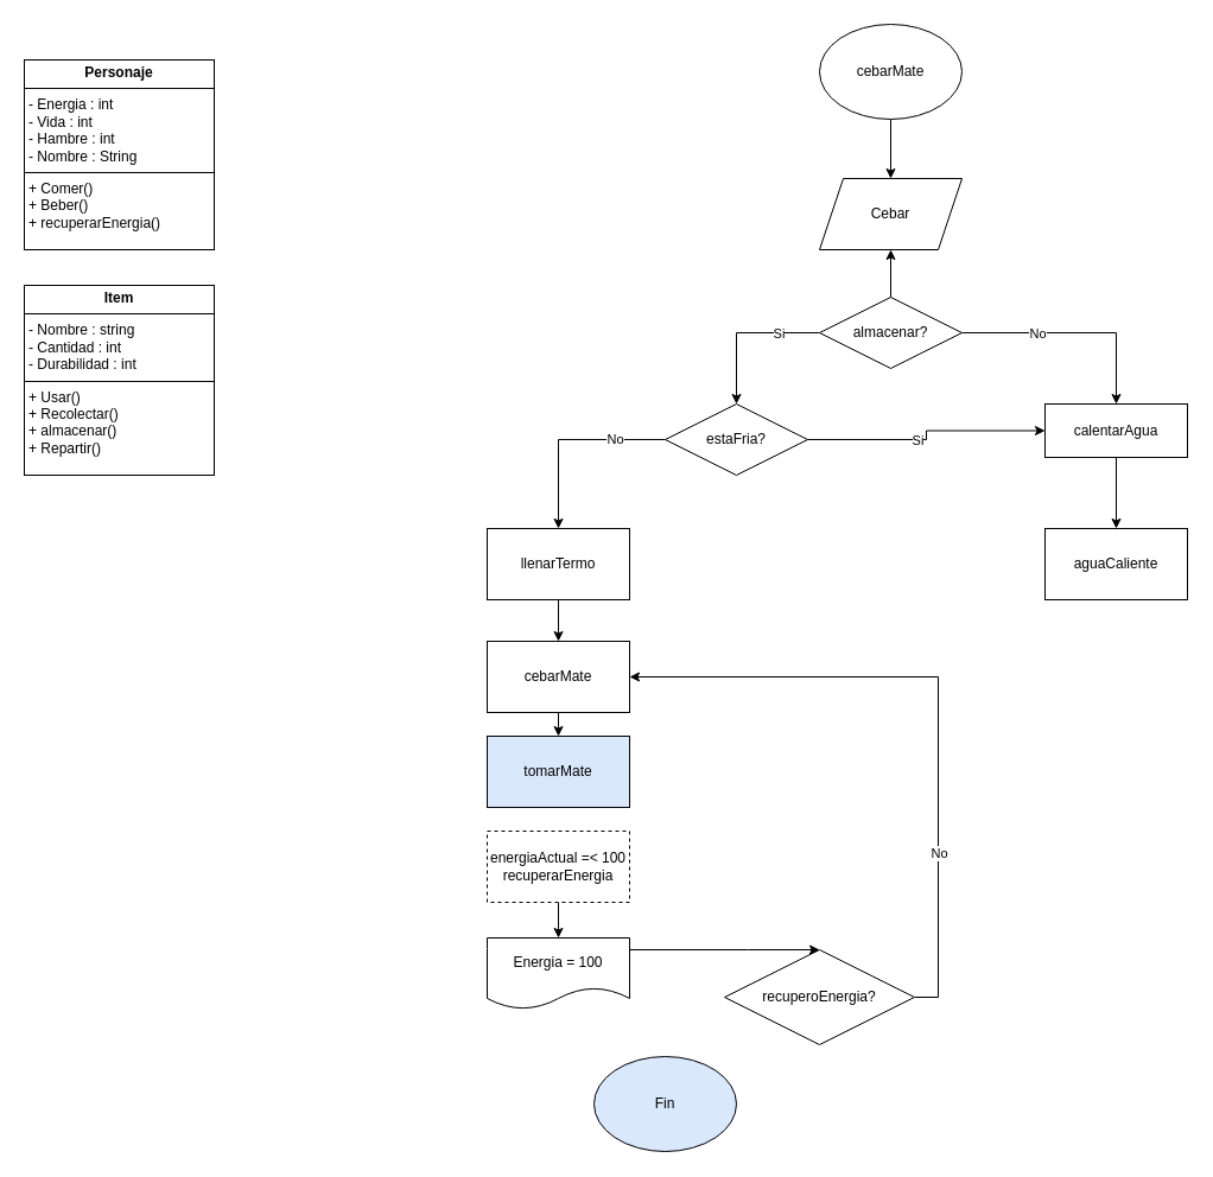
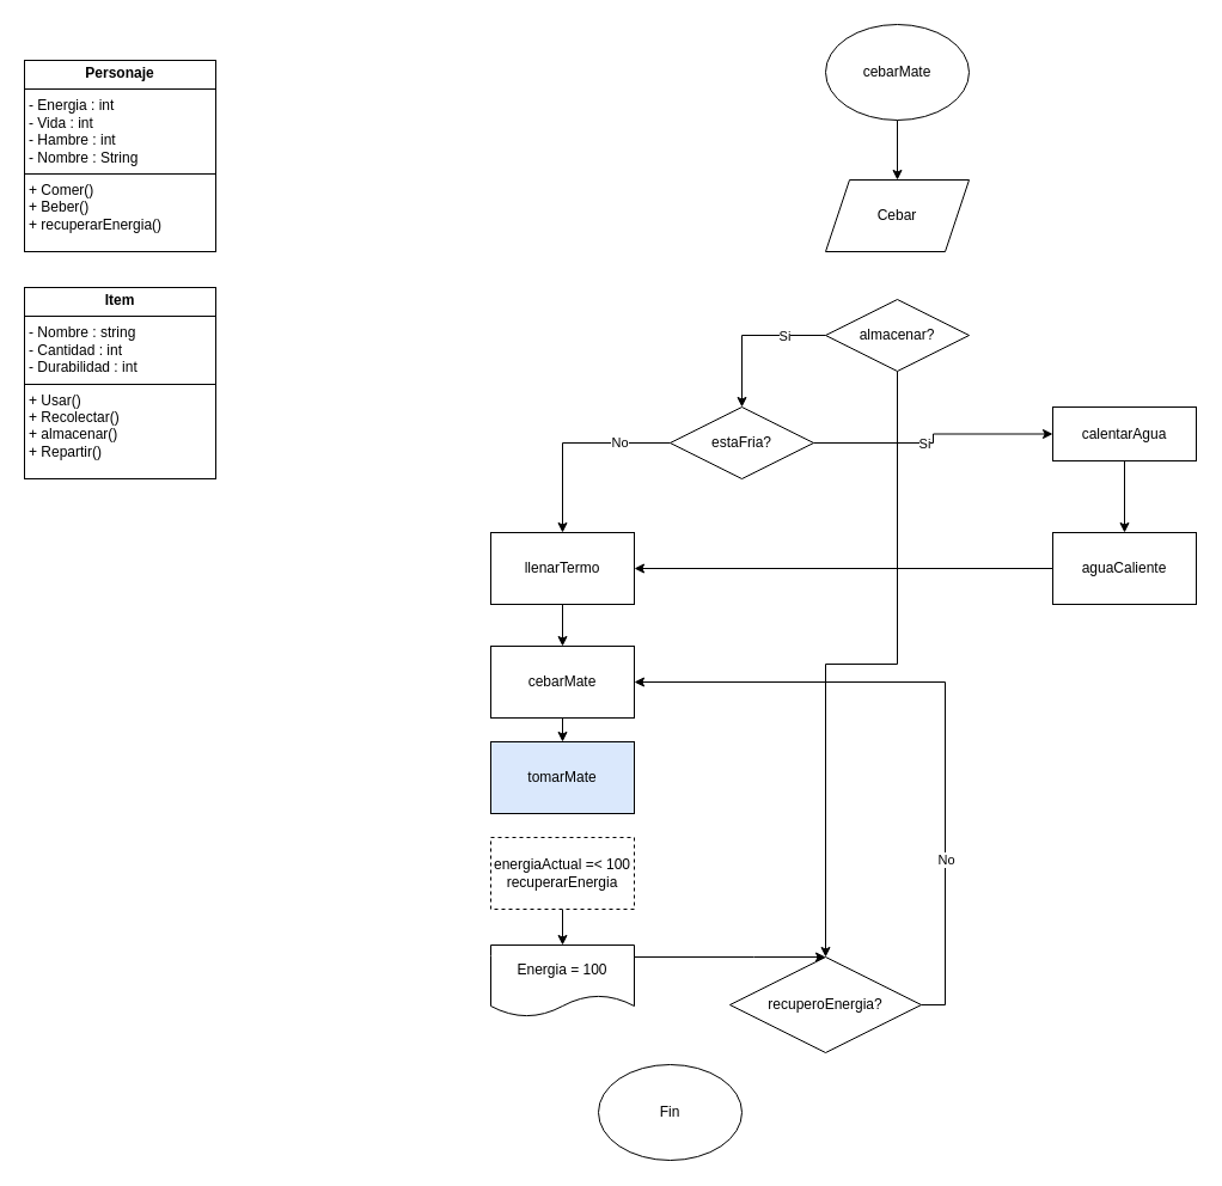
  <mxCell id="0" />
  <mxCell id="1" parent="0" />
  <mxCell id="2" value="&lt;p style=&quot;margin:0px;margin-top:4px;text-align:center;&quot;&gt;&lt;b&gt;Item&lt;/b&gt;&lt;/p&gt;&lt;hr size=&quot;1&quot; style=&quot;border-style:solid;&quot;&gt;&lt;p style=&quot;margin:0px;margin-left:4px;&quot;&gt;- Nombre : string&lt;/p&gt;&lt;p style=&quot;margin:0px;margin-left:4px;&quot;&gt;- Cantidad : int&lt;/p&gt;&lt;p style=&quot;margin:0px;margin-left:4px;&quot;&gt;- Durabilidad : int&amp;nbsp;&lt;/p&gt;&lt;hr size=&quot;1&quot; style=&quot;border-style:solid;&quot;&gt;&lt;p style=&quot;margin:0px;margin-left:4px;&quot;&gt;+ Usar()&lt;/p&gt;&lt;p style=&quot;margin:0px;margin-left:4px;&quot;&gt;+ Recolectar()&lt;/p&gt;&lt;p style=&quot;margin:0px;margin-left:4px;&quot;&gt;+ almacenar()&lt;/p&gt;&lt;p style=&quot;margin:0px;margin-left:4px;&quot;&gt;+ Repartir()&lt;/p&gt;" style="verticalAlign=top;align=left;overflow=fill;html=1;whiteSpace=wrap;" vertex="1" parent="1"><mxGeometry x="20" y="240" width="160" height="160" as="geometry" /></mxCell>
  <mxCell id="3" value="&lt;p style=&quot;margin:0px;margin-top:4px;text-align:center;&quot;&gt;&lt;b&gt;Personaje&lt;/b&gt;&lt;/p&gt;&lt;hr size=&quot;1&quot; style=&quot;border-style:solid;&quot;&gt;&lt;p style=&quot;margin:0px;margin-left:4px;&quot;&gt;- Energia : int&lt;/p&gt;&lt;p style=&quot;margin:0px;margin-left:4px;&quot;&gt;- Vida : int&lt;/p&gt;&lt;p style=&quot;margin:0px;margin-left:4px;&quot;&gt;- Hambre : int&lt;/p&gt;&lt;p style=&quot;margin:0px;margin-left:4px;&quot;&gt;- Nombre : String&lt;/p&gt;&lt;hr size=&quot;1&quot; style=&quot;border-style:solid;&quot;&gt;&lt;p style=&quot;margin:0px;margin-left:4px;&quot;&gt;+ Comer()&lt;/p&gt;&lt;p style=&quot;margin:0px;margin-left:4px;&quot;&gt;+ Beber()&lt;/p&gt;&lt;p style=&quot;margin:0px;margin-left:4px;&quot;&gt;+ recuperarEnergia()&lt;/p&gt;&lt;p style=&quot;margin:0px;margin-left:4px;&quot;&gt;&lt;br&gt;&lt;/p&gt;" style="verticalAlign=top;align=left;overflow=fill;html=1;whiteSpace=wrap;" vertex="1" parent="1"><mxGeometry x="20" y="50" width="160" height="160" as="geometry" /></mxCell>
  <mxCell id="4" style="edgeStyle=orthogonalEdgeStyle;rounded=0;orthogonalLoop=1;jettySize=auto;html=1;exitX=0.5;exitY=1;exitDx=0;exitDy=0;entryX=0.5;entryY=0;entryDx=0;entryDy=0;" edge="1" source="5" target="6" parent="1"><mxGeometry relative="1" as="geometry" /></mxCell>
  <mxCell id="5" value="cebarMate" style="ellipse;whiteSpace=wrap;html=1;" vertex="1" parent="1"><mxGeometry x="690" y="20" width="120" height="80" as="geometry" /></mxCell>
  <mxCell id="6" value="Cebar" style="shape=parallelogram;perimeter=parallelogramPerimeter;whiteSpace=wrap;html=1;fixedSize=1;" vertex="1" parent="1"><mxGeometry x="690" y="150" width="120" height="60" as="geometry" /></mxCell>
  <mxCell id="7" style="edgeStyle=orthogonalEdgeStyle;rounded=0;orthogonalLoop=1;jettySize=auto;html=1;exitX=0;exitY=0.5;exitDx=0;exitDy=0;entryX=0.5;entryY=0;entryDx=0;entryDy=0;" edge="1" parent="1" source="12" target="17"><mxGeometry relative="1" as="geometry" /></mxCell>
  <mxCell id="8" value="Si" style="edgeLabel;html=1;align=center;verticalAlign=middle;resizable=0;points=[];" vertex="1" connectable="0" parent="7"><mxGeometry x="-0.23" relative="1" as="geometry"><mxPoint x="15" as="offset" /></mxGeometry></mxCell>
- <mxCell id="9" style="edgeStyle=orthogonalEdgeStyle;rounded=0;orthogonalLoop=1;jettySize=auto;html=1;entryX=0.5;entryY=1;entryDx=0;entryDy=0;" edge="1" parent="1" source="12" target="6"><mxGeometry relative="1" as="geometry" /></mxCell>
- <mxCell id="10" style="edgeStyle=orthogonalEdgeStyle;rounded=0;orthogonalLoop=1;jettySize=auto;html=1;exitX=1;exitY=0.5;exitDx=0;exitDy=0;entryX=0.5;entryY=0;entryDx=0;entryDy=0;" edge="1" parent="1" source="12" target="19"><mxGeometry relative="1" as="geometry" /></mxCell>
- <mxCell id="11" value="No" style="edgeLabel;html=1;align=center;verticalAlign=middle;resizable=0;points=[];" vertex="1" connectable="0" parent="10"><mxGeometry x="-0.155" y="1" relative="1" as="geometry"><mxPoint x="-17" y="1" as="offset" /></mxGeometry></mxCell>
+ <mxCell id="9" style="edgeStyle=orthogonalEdgeStyle;rounded=0;orthogonalLoop=1;jettySize=auto;html=1;" edge="1" parent="1" source="12" target="32"><mxGeometry relative="1" as="geometry" /></mxCell>
  <mxCell id="12" value="almacenar?" style="rounded=0;whiteSpace=wrap;html=1;shape=rhombus;perimeter=rhombusPerimeter;" vertex="1" parent="1"><mxGeometry x="690" y="250" width="120" height="60" as="geometry" /></mxCell>
  <mxCell id="13" style="edgeStyle=orthogonalEdgeStyle;rounded=0;orthogonalLoop=1;jettySize=auto;html=1;entryX=0;entryY=0.5;entryDx=0;entryDy=0;" edge="1" parent="1" source="17" target="19"><mxGeometry relative="1" as="geometry" /></mxCell>
  <mxCell id="14" value="Si" style="edgeLabel;html=1;align=center;verticalAlign=middle;resizable=0;points=[];" vertex="1" connectable="0" parent="13"><mxGeometry x="-0.111" relative="1" as="geometry"><mxPoint as="offset" /></mxGeometry></mxCell>
  <mxCell id="15" style="edgeStyle=orthogonalEdgeStyle;rounded=0;orthogonalLoop=1;jettySize=auto;html=1;exitX=0;exitY=0.5;exitDx=0;exitDy=0;entryX=0.5;entryY=0;entryDx=0;entryDy=0;" edge="1" parent="1" source="17" target="21"><mxGeometry relative="1" as="geometry" /></mxCell>
  <mxCell id="16" value="No" style="edgeLabel;html=1;align=center;verticalAlign=middle;resizable=0;points=[];" vertex="1" connectable="0" parent="15"><mxGeometry x="-0.476" y="-1" relative="1" as="geometry"><mxPoint as="offset" /></mxGeometry></mxCell>
  <mxCell id="17" value="estaFria?" style="rounded=0;whiteSpace=wrap;html=1;shape=rhombus;perimeter=rhombusPerimeter;" vertex="1" parent="1"><mxGeometry x="560" y="340" width="120" height="60" as="geometry" /></mxCell>
  <mxCell id="18" style="edgeStyle=orthogonalEdgeStyle;rounded=0;orthogonalLoop=1;jettySize=auto;html=1;entryX=0.5;entryY=0;entryDx=0;entryDy=0;" edge="1" parent="1" source="19" target="25"><mxGeometry relative="1" as="geometry" /></mxCell>
  <mxCell id="19" value="calentarAgua" style="rounded=0;whiteSpace=wrap;html=1;" vertex="1" parent="1"><mxGeometry x="880" y="340" width="120" height="45" as="geometry" /></mxCell>
  <mxCell id="20" value="" style="edgeStyle=orthogonalEdgeStyle;rounded=0;orthogonalLoop=1;jettySize=auto;html=1;" edge="1" parent="1" source="21" target="23"><mxGeometry relative="1" as="geometry" /></mxCell>
  <mxCell id="21" value="llenarTermo" style="rounded=0;whiteSpace=wrap;html=1;" vertex="1" parent="1"><mxGeometry x="410" y="445" width="120" height="60" as="geometry" /></mxCell>
  <mxCell id="22" style="edgeStyle=orthogonalEdgeStyle;rounded=0;orthogonalLoop=1;jettySize=auto;html=1;exitX=0.5;exitY=1;exitDx=0;exitDy=0;entryX=0.5;entryY=0;entryDx=0;entryDy=0;" edge="1" parent="1" source="23" target="29"><mxGeometry relative="1" as="geometry" /></mxCell>
  <mxCell id="23" value="cebarMate" style="whiteSpace=wrap;html=1;rounded=0;" vertex="1" parent="1"><mxGeometry x="410" y="540" width="120" height="60" as="geometry" /></mxCell>
+ <mxCell id="24" style="edgeStyle=orthogonalEdgeStyle;rounded=0;orthogonalLoop=1;jettySize=auto;html=1;exitX=0;exitY=0.5;exitDx=0;exitDy=0;entryX=1;entryY=0.5;entryDx=0;entryDy=0;" edge="1" parent="1" source="25" target="21"><mxGeometry relative="1" as="geometry" /></mxCell>
  <mxCell id="25" value="aguaCaliente" style="rounded=0;whiteSpace=wrap;html=1;" vertex="1" parent="1"><mxGeometry x="880" y="445" width="120" height="60" as="geometry" /></mxCell>
- <mxCell id="26" value="Fin" style="ellipse;whiteSpace=wrap;html=1;fillColor=#dae8fc;" vertex="1" parent="1"><mxGeometry x="500" y="890" width="120" height="80" as="geometry" /></mxCell>
+ <mxCell id="26" value="Fin" style="ellipse;whiteSpace=wrap;html=1;" vertex="1" parent="1"><mxGeometry x="500" y="890" width="120" height="80" as="geometry" /></mxCell>
  <mxCell id="27" value="" style="edgeStyle=orthogonalEdgeStyle;rounded=0;orthogonalLoop=1;jettySize=auto;html=1;" edge="1" parent="1" source="28" target="34"><mxGeometry relative="1" as="geometry" /></mxCell>
  <mxCell id="28" value="energiaActual =&amp;lt; 100&lt;div&gt;recuperarEnergia&lt;/div&gt;" style="rounded=0;whiteSpace=wrap;html=1;dashed=1;" vertex="1" parent="1"><mxGeometry x="410" y="700" width="120" height="60" as="geometry" /></mxCell>
  <mxCell id="29" value="tomarMate" style="rounded=0;whiteSpace=wrap;html=1;fillColor=#dae8fc;" vertex="1" parent="1"><mxGeometry x="410" y="620" width="120" height="60" as="geometry" /></mxCell>
  <mxCell id="30" style="edgeStyle=orthogonalEdgeStyle;rounded=0;orthogonalLoop=1;jettySize=auto;html=1;exitX=1;exitY=0.5;exitDx=0;exitDy=0;entryX=1;entryY=0.5;entryDx=0;entryDy=0;" edge="1" parent="1" source="32" target="23"><mxGeometry relative="1" as="geometry"><mxPoint x="770" y="959.667" as="targetPoint" /><Array as="points"><mxPoint x="790" y="840" /><mxPoint x="790" y="570" /></Array></mxGeometry></mxCell>
  <mxCell id="31" value="No" style="edgeLabel;html=1;align=center;verticalAlign=middle;resizable=0;points=[];" vertex="1" connectable="0" parent="30"><mxGeometry x="-0.484" y="1" relative="1" as="geometry"><mxPoint x="1" as="offset" /></mxGeometry></mxCell>
  <mxCell id="32" value="recuperoEnergia?" style="rhombus;whiteSpace=wrap;html=1;rounded=0;" vertex="1" parent="1"><mxGeometry x="610" y="800" width="160" height="80" as="geometry" /></mxCell>
  <mxCell id="33" style="edgeStyle=orthogonalEdgeStyle;rounded=0;orthogonalLoop=1;jettySize=auto;html=1;entryX=0.5;entryY=0;entryDx=0;entryDy=0;" edge="1" parent="1" source="34" target="32"><mxGeometry relative="1" as="geometry"><Array as="points"><mxPoint x="630" y="800" /><mxPoint x="630" y="800" /></Array></mxGeometry></mxCell>
  <mxCell id="34" value="Energia = 100" style="whiteSpace=wrap;html=1;rounded=0;shape=document;boundedLbl=1;" vertex="1" parent="1"><mxGeometry x="410" y="790" width="120" height="60" as="geometry" /></mxCell>
